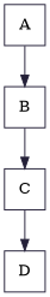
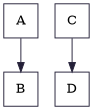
  digraph {
    color="#242038"
    node [color="#242038" shape=square]
    edge [color="#242038"]
    A
    B
    C
    D
    A -> B
-   B -> C
    C -> D
  }
